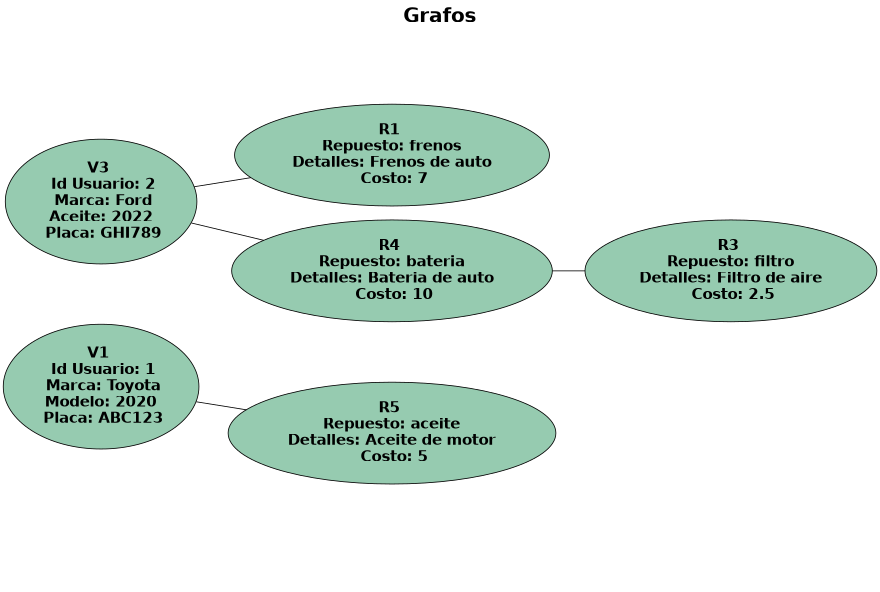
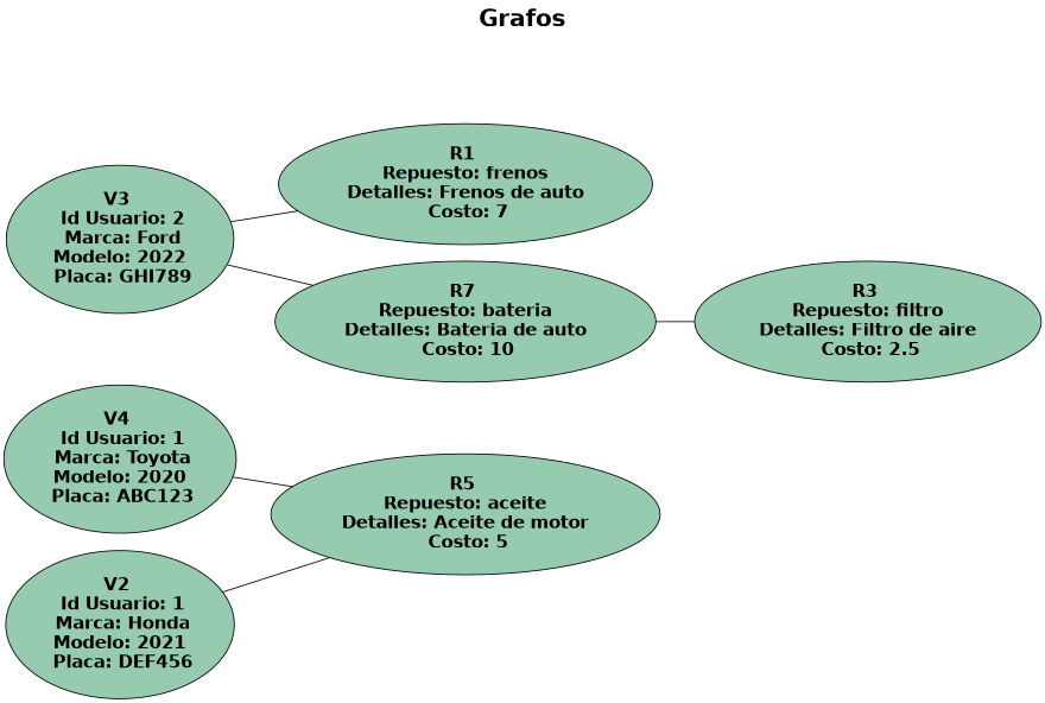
  graph {
    fontname="Helvetica-Bold"
    fontsize=24
    label="Grafos\n\n"
    labelloc=t
    rankdir=LR
    node [fillcolor="#96cbb0" fontname="Helvetica-Bold" fontsize=18 style=filled]
    edge [dir=normal]
-   n1 [label="V1 \n Id Usuario: 1\n Marca: Toyota\n Modelo: 2020 \n Placa: ABC123"]
+   n1 [label="V4 \n Id Usuario: 1\n Marca: Toyota\n Modelo: 2020 \n Placa: ABC123"]
    n2 [label="R5 \n Repuesto: aceite \n Detalles: Aceite de motor \n Costo: 5"]
    n3 [label="R1 \n Repuesto: frenos \n Detalles: Frenos de auto \n Costo: 7"]
-   n5 [label="V3 \n Id Usuario: 2\n Marca: Ford\n Aceite: 2022 \n Placa: GHI789"]
-   n6 [label="R4 \n Repuesto: bateria \n Detalles: Bateria de auto \n Costo: 10"]
+   n4 [label="V2 \n Id Usuario: 1\n Marca: Honda\n Modelo: 2021 \n Placa: DEF456"]
+   n5 [label="V3 \n Id Usuario: 2\n Marca: Ford\n Modelo: 2022 \n Placa: GHI789"]
+   n6 [label="R7 \n Repuesto: bateria \n Detalles: Bateria de auto \n Costo: 10"]
    n7 [label="R3 \n Repuesto: filtro \n Detalles: Filtro de aire \n Costo: 2.5"]
    n1 -- n2
+   n4 -- n2
    n5 -- n3
    n5 -- n6
    n6 -- n7
  }
